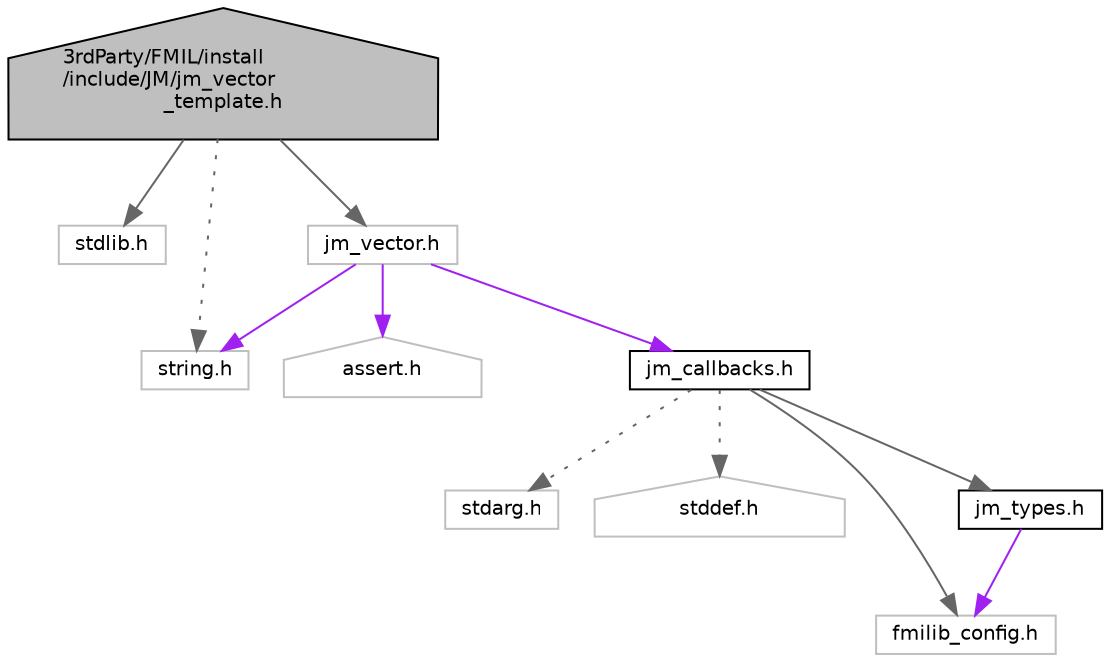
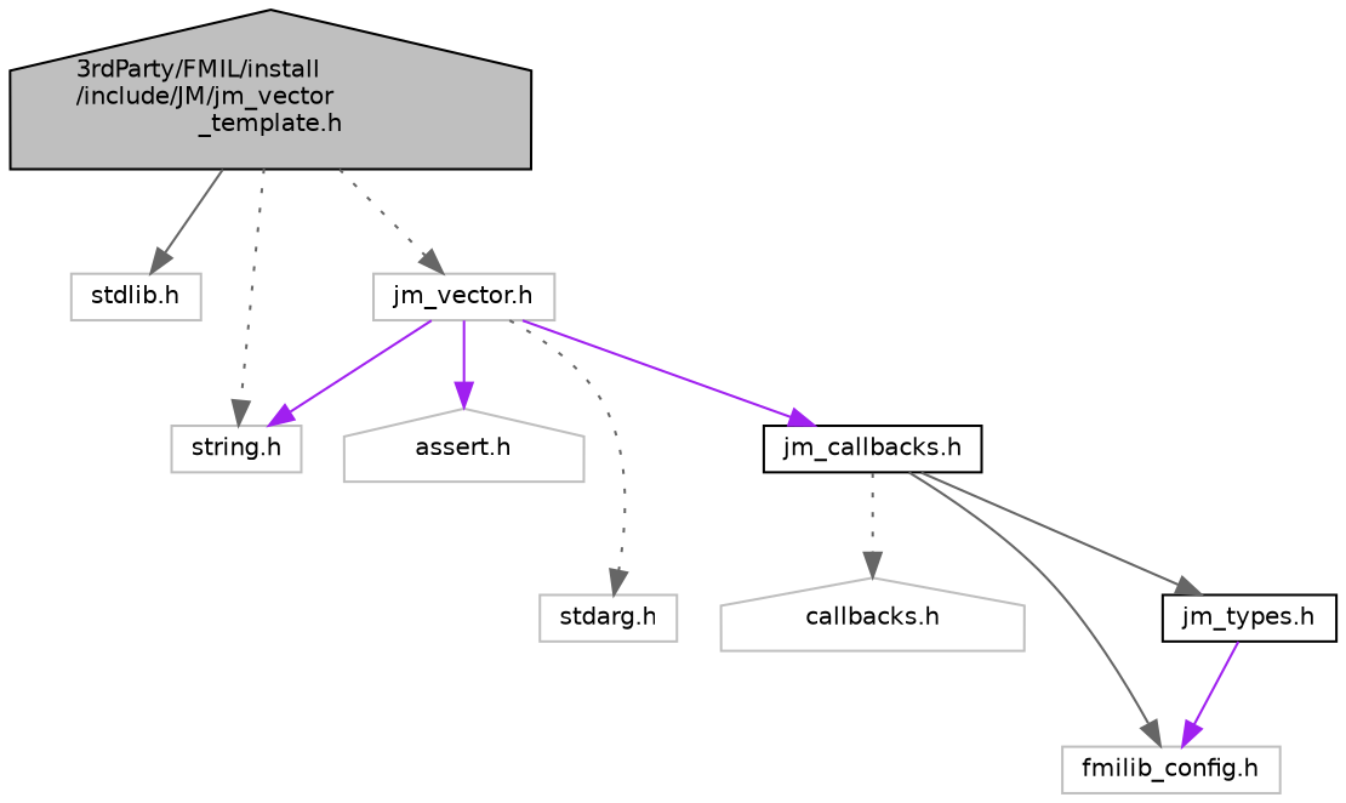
  digraph {
    node [color=grey75 fillcolor=white fontname=Helvetica fontsize=10 shape=box style=filled]
    edge [color=gray40 fontname=Helvetica fontsize=10 labelfontname=Helvetica labelfontsize=10 style=solid]
    n1 [color=black fillcolor=grey75 fontcolor=black height=0.2 label="3rdParty/FMIL/install\l/include/JM/jm_vector\l_template.h" shape=house width=0.4]
    n2 [height=0.2 label="stdlib.h" width=0.4]
    n3 [height=0.2 label="string.h" width=0.4]
    n4 [height=0.2 label="jm_vector.h" width=0.4]
    n5 [height=0.2 label="assert.h" shape=house width=0.4]
    n6 [color=black height=0.2 label="jm_callbacks.h" width=0.4]
-   n7 [height=0.2 label="stddef.h" shape=house width=0.4]
+   n7 [height=0.2 label="callbacks.h" shape=house width=0.4]
    n8 [height=0.2 label="stdarg.h" width=0.4]
    n9 [height=0.2 label="fmilib_config.h" width=0.4]
    n10 [color=black height=0.2 label="jm_types.h" width=0.4]
    n1 -> n2
    n1 -> n3 [style=dotted]
-   n1 -> n4
+   n1 -> n4 [style=dotted]
    n4 -> n3 [color=purple]
    n4 -> n5 [color=purple]
    n4 -> n6 [color=purple]
    n6 -> n7 [style=dotted]
-   n6 -> n8 [style=dotted]
+   n4 -> n8 [style=dotted]
    n6 -> n9
    n6 -> n10
    n10 -> n9 [color=purple]
  }
